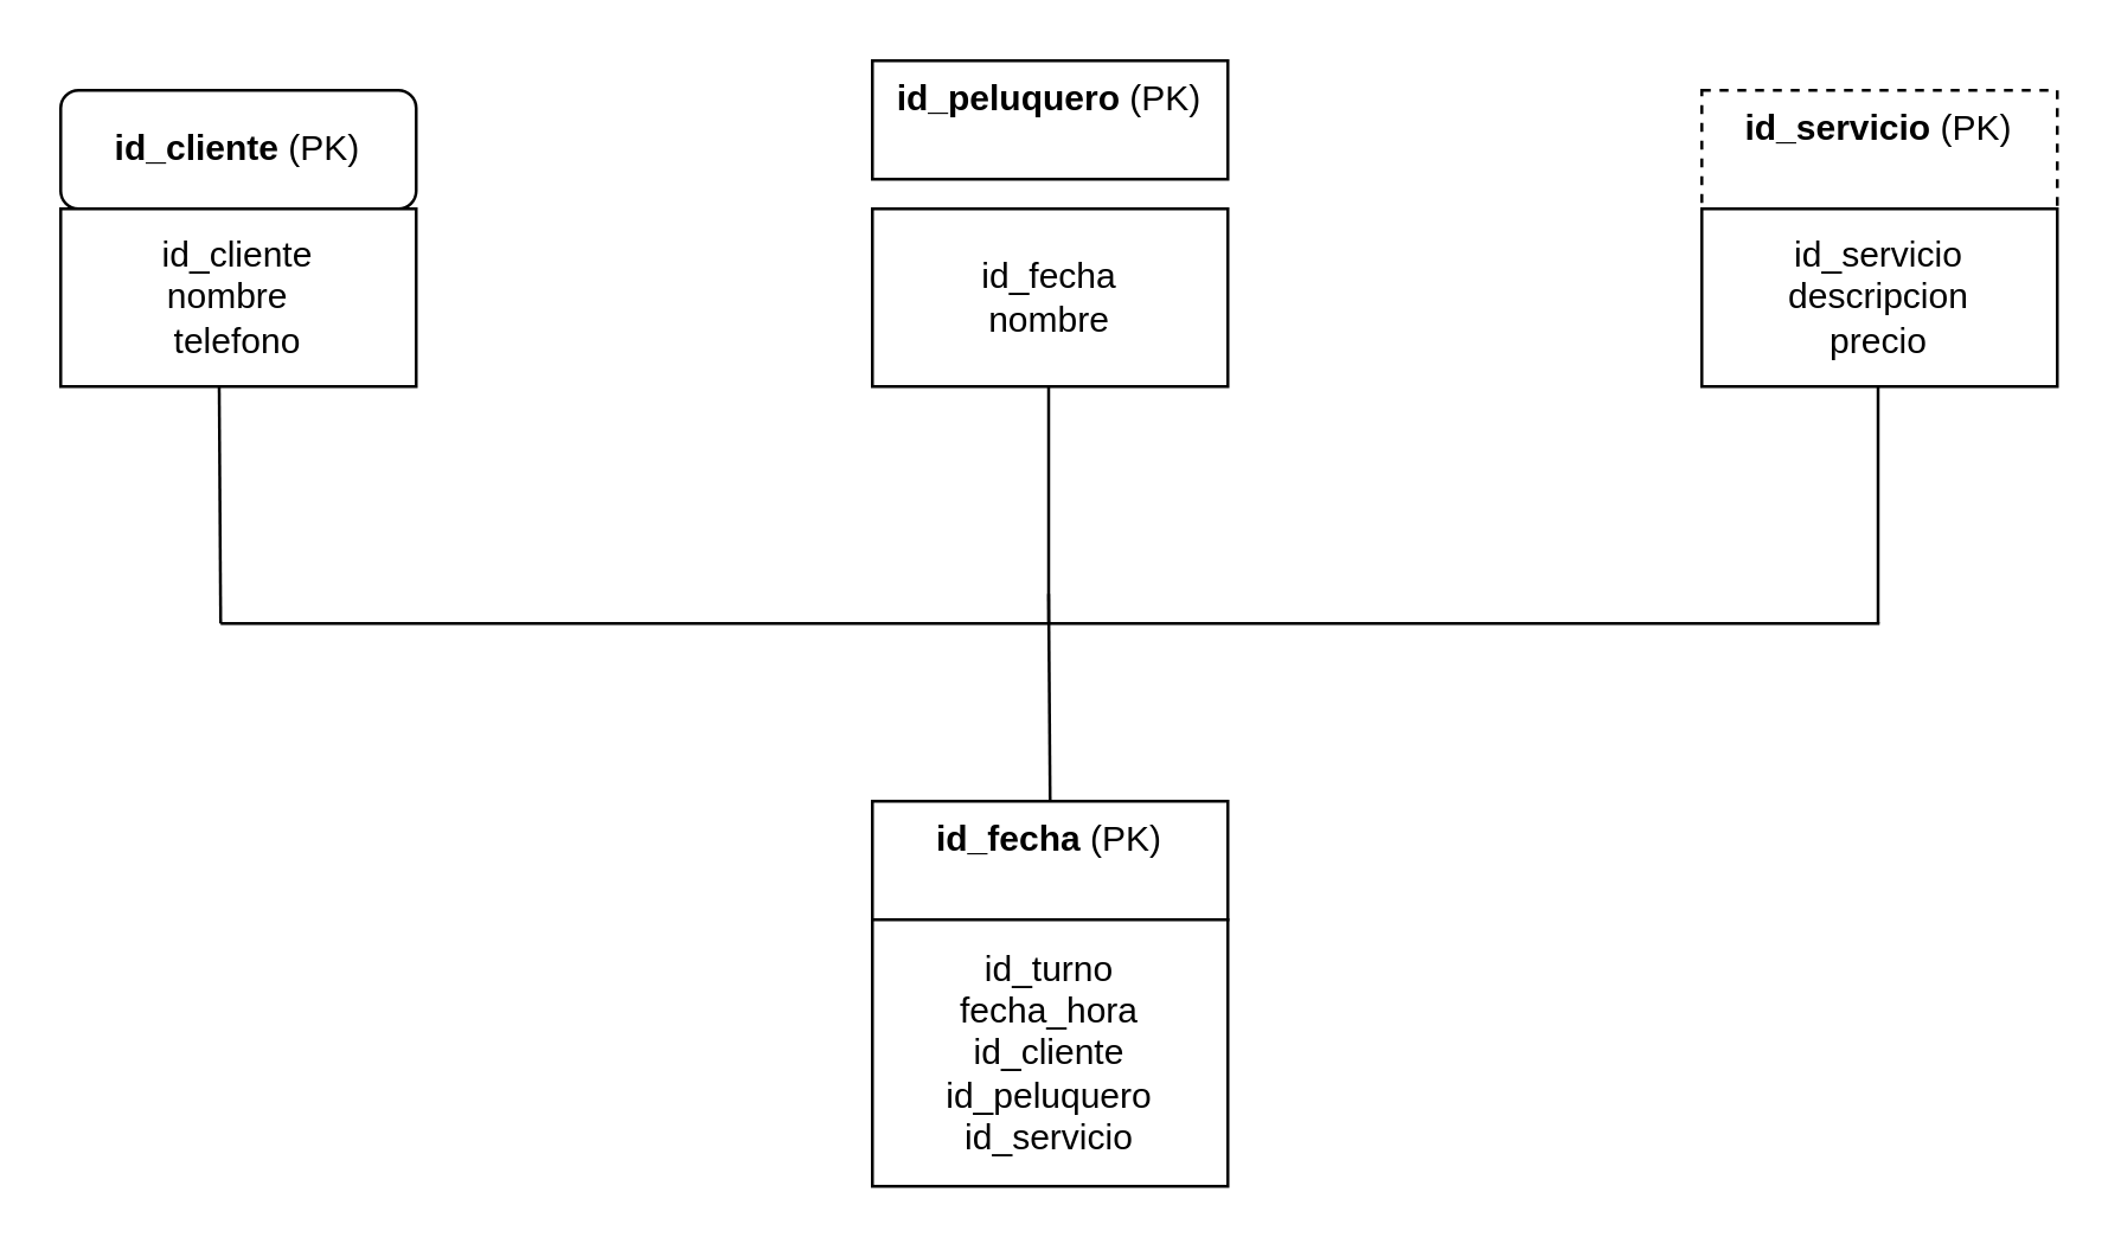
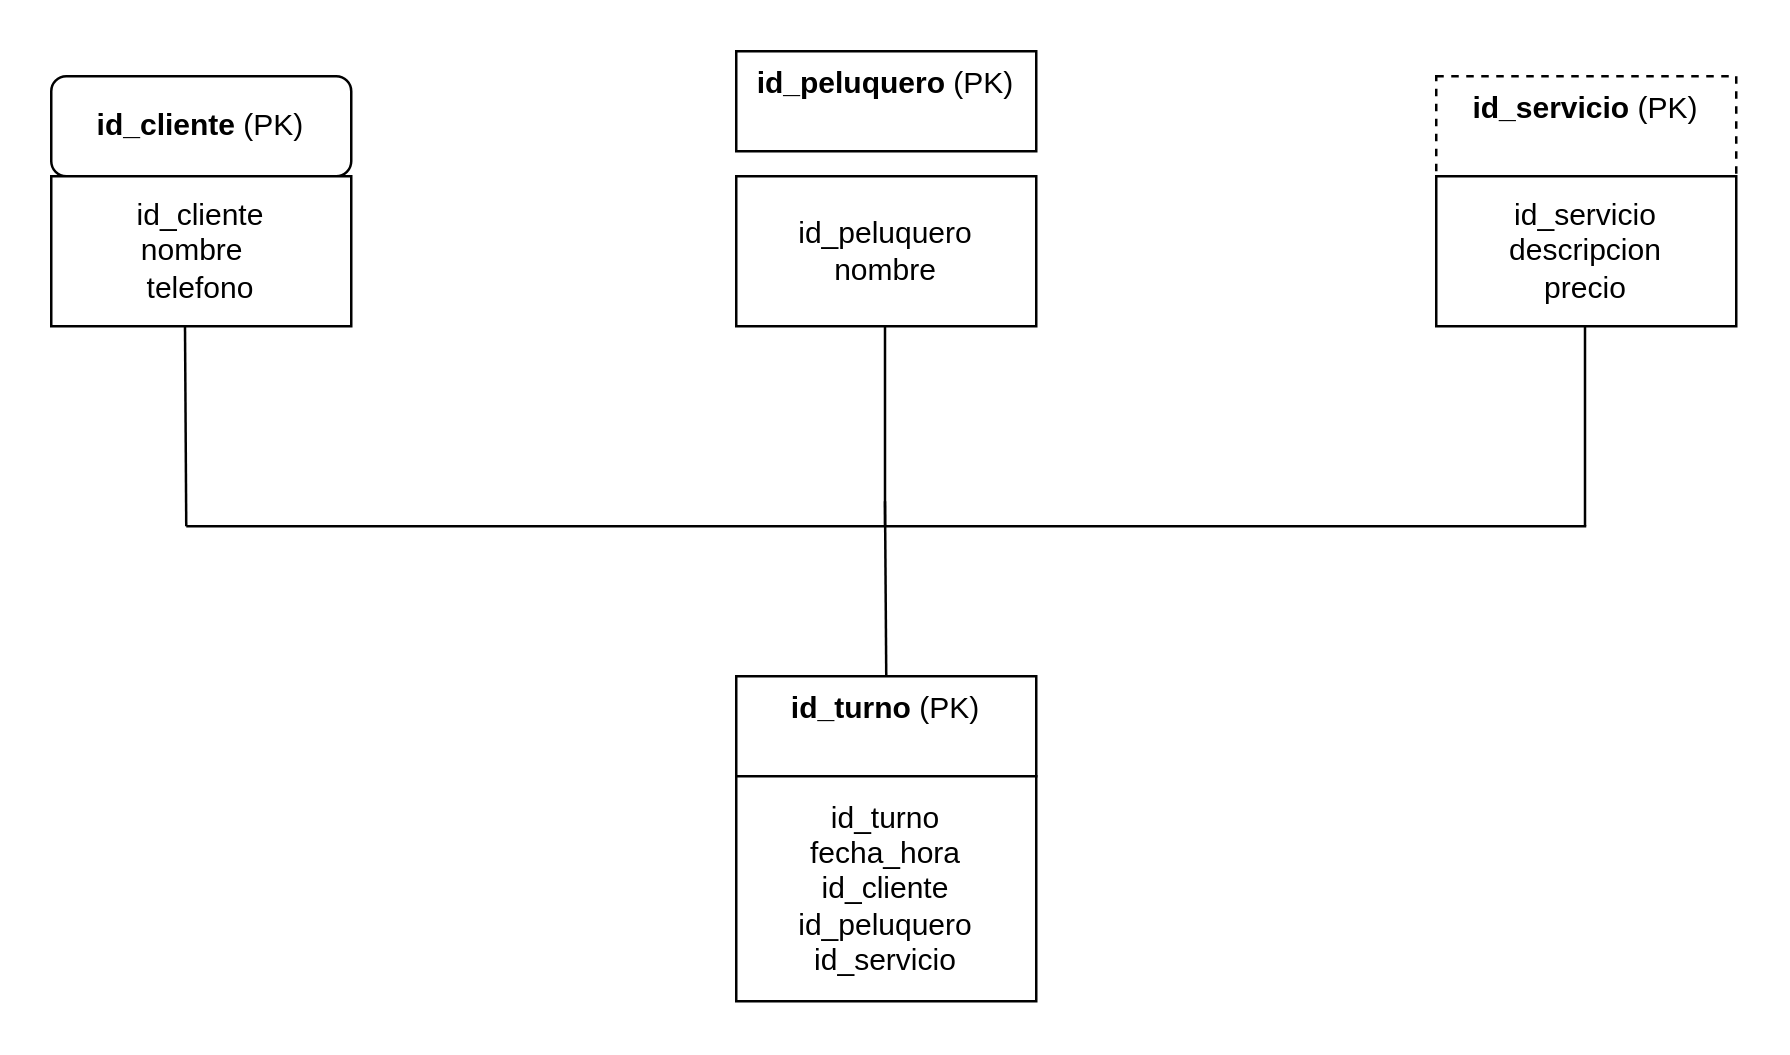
  <mxCell id="0" />
  <mxCell id="1" parent="0" />
  <mxCell id="2" value="&lt;strong data-end=&quot;240&quot; data-start=&quot;226&quot;&gt;id_cliente&lt;/strong&gt; (PK)" style="whiteSpace=wrap;html=1;rounded=1;" vertex="1" parent="1"><mxGeometry x="20" y="30" width="120" height="40" as="geometry" /></mxCell>
  <mxCell id="3" value="&#10;&lt;strong data-end=&quot;304&quot; data-start=&quot;288&quot;&gt;id_peluquero&lt;/strong&gt; (PK)&#10;&#10;" style="rounded=0;whiteSpace=wrap;html=1;" vertex="1" parent="1"><mxGeometry x="294" y="20" width="120" height="40" as="geometry" /></mxCell>
  <mxCell id="4" value="&#10;&lt;strong data-end=&quot;355&quot; data-start=&quot;340&quot;&gt;id_servicio&lt;/strong&gt; (PK)&#10;&#10;" style="rounded=0;whiteSpace=wrap;html=1;dashed=1;" vertex="1" parent="1"><mxGeometry x="574" y="30" width="120" height="40" as="geometry" /></mxCell>
- <mxCell id="5" value="&#10;&lt;strong data-end=&quot;413&quot; data-start=&quot;401&quot;&gt;id_fecha&lt;/strong&gt; (PK)&#10;&#10;" style="rounded=0;whiteSpace=wrap;html=1;" vertex="1" parent="1"><mxGeometry x="294" y="270" width="120" height="40" as="geometry" /></mxCell>
+ <mxCell id="5" value="&#10;&lt;strong data-end=&quot;413&quot; data-start=&quot;401&quot;&gt;id_turno&lt;/strong&gt; (PK)&#10;&#10;" style="rounded=0;whiteSpace=wrap;html=1;" vertex="1" parent="1"><mxGeometry x="294" y="270" width="120" height="40" as="geometry" /></mxCell>
  <mxCell id="6" value="" style="endArrow=none;html=1;rounded=0;entryX=0.5;entryY=1;entryDx=0;entryDy=0;" edge="1" parent="1"><mxGeometry width="50" height="50" relative="1" as="geometry"><mxPoint x="74" y="210" as="sourcePoint" /><mxPoint x="73.5" y="130" as="targetPoint" /></mxGeometry></mxCell>
  <mxCell id="7" value="" style="endArrow=none;html=1;rounded=0;entryX=0.5;entryY=1;entryDx=0;entryDy=0;" edge="1" parent="1"><mxGeometry width="50" height="50" relative="1" as="geometry"><mxPoint x="353.5" y="210" as="sourcePoint" /><mxPoint x="353.5" y="130" as="targetPoint" /></mxGeometry></mxCell>
  <mxCell id="8" value="" style="endArrow=none;html=1;rounded=0;entryX=0.5;entryY=1;entryDx=0;entryDy=0;" edge="1" parent="1"><mxGeometry width="50" height="50" relative="1" as="geometry"><mxPoint x="633.5" y="210" as="sourcePoint" /><mxPoint x="633.5" y="130" as="targetPoint" /></mxGeometry></mxCell>
  <mxCell id="9" value="" style="endArrow=none;html=1;rounded=0;" edge="1" parent="1"><mxGeometry width="50" height="50" relative="1" as="geometry"><mxPoint x="634" y="210" as="sourcePoint" /><mxPoint x="74" y="210" as="targetPoint" /></mxGeometry></mxCell>
  <mxCell id="10" value="" style="endArrow=none;html=1;rounded=0;entryX=0.5;entryY=1;entryDx=0;entryDy=0;" edge="1" parent="1"><mxGeometry width="50" height="50" relative="1" as="geometry"><mxPoint x="354" y="270" as="sourcePoint" /><mxPoint x="353.5" y="200" as="targetPoint" /></mxGeometry></mxCell>
  <mxCell id="11" value="id_cliente&lt;div&gt;nombre&amp;nbsp;&amp;nbsp;&lt;/div&gt;&lt;div&gt;telefono&lt;/div&gt;" style="rounded=0;whiteSpace=wrap;html=1;" vertex="1" parent="1"><mxGeometry x="20" y="70" width="120" height="60" as="geometry" /></mxCell>
- <mxCell id="12" value="id_fecha&lt;div&gt;nombre&lt;/div&gt;" style="rounded=0;whiteSpace=wrap;html=1;" vertex="1" parent="1"><mxGeometry x="294" y="70" width="120" height="60" as="geometry" /></mxCell>
+ <mxCell id="12" value="id_peluquero&lt;div&gt;nombre&lt;/div&gt;" style="rounded=0;whiteSpace=wrap;html=1;" vertex="1" parent="1"><mxGeometry x="294" y="70" width="120" height="60" as="geometry" /></mxCell>
  <mxCell id="13" value="id_servicio&lt;div&gt;descripcion&lt;/div&gt;&lt;div&gt;precio&lt;/div&gt;" style="rounded=0;whiteSpace=wrap;html=1;" vertex="1" parent="1"><mxGeometry x="574" y="70" width="120" height="60" as="geometry" /></mxCell>
  <mxCell id="14" value="&lt;div&gt;id_turno&lt;/div&gt;&lt;div&gt;fecha_hora&lt;/div&gt;&lt;div&gt;id_cliente&lt;/div&gt;&lt;div&gt;id_peluquero&lt;/div&gt;&lt;div&gt;id_servicio&lt;/div&gt;" style="rounded=0;whiteSpace=wrap;html=1;" vertex="1" parent="1"><mxGeometry x="294" y="310" width="120" height="90" as="geometry" /></mxCell>
